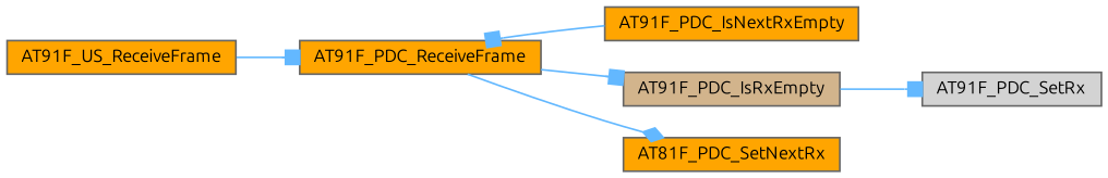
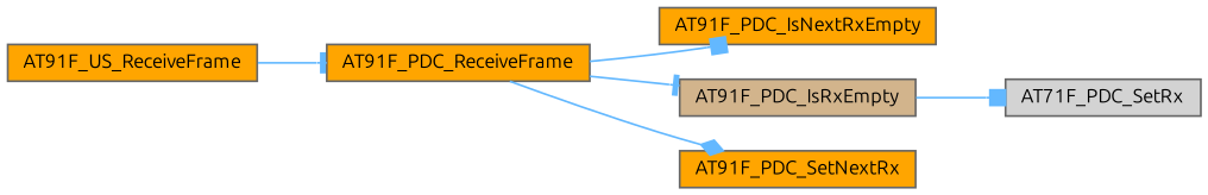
  digraph {
    fontname=Ubuntu
    rankdir=LR
    node [color=grey40 fillcolor=orange fontname=Ubuntu fontsize=10 shape=box style=filled]
    edge [arrowhead=tee color=steelblue1 fontname=Ubuntu fontsize=10 labelfontname=Helvetica labelfontsize=10 style=solid]
    n1 [color=gray40 fontcolor=black height=0.2 label=AT91F_US_ReceiveFrame width=0.4]
    n2 [height=0.2 label=AT91F_PDC_ReceiveFrame width=0.4]
    n3 [height=0.2 label=AT91F_PDC_IsNextRxEmpty width=0.4]
    n4 [fillcolor=tan height=0.2 label=AT91F_PDC_IsRxEmpty width=0.4]
-   n5 [height=0.2 label=AT81F_PDC_SetNextRx width=0.4]
-   n6 [fillcolor=lightgrey height=0.2 label=AT91F_PDC_SetRx width=0.4]
-   n1 -> n2 [arrowhead=box]
-   n3 -> n2 [arrowhead=box]
-   n2 -> n4 [arrowhead=box]
+   n5 [height=0.2 label=AT91F_PDC_SetNextRx width=0.4]
+   n6 [fillcolor=lightgrey height=0.2 label=AT71F_PDC_SetRx width=0.4]
+   n1 -> n2
+   n2 -> n3 [arrowhead=box]
+   n2 -> n4
    n2 -> n5 [arrowhead=diamond]
    n4 -> n6 [arrowhead=box]
  }
